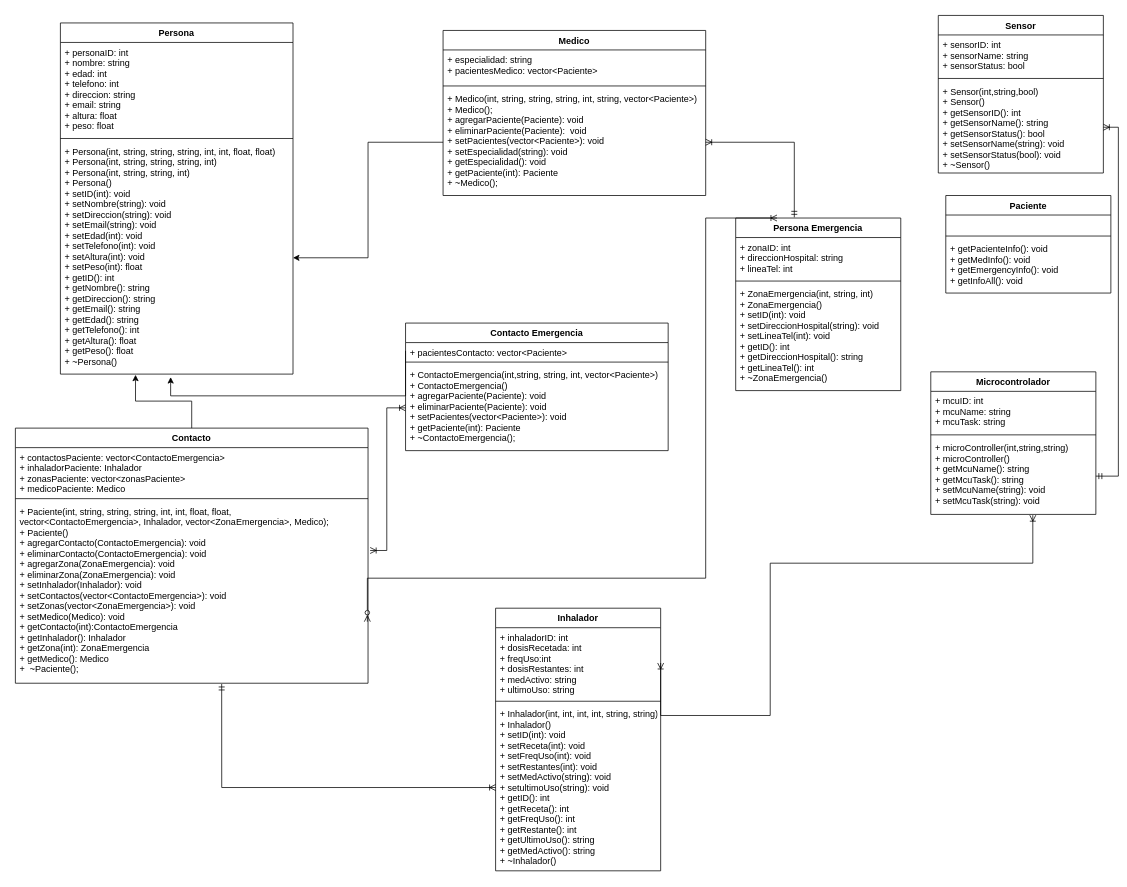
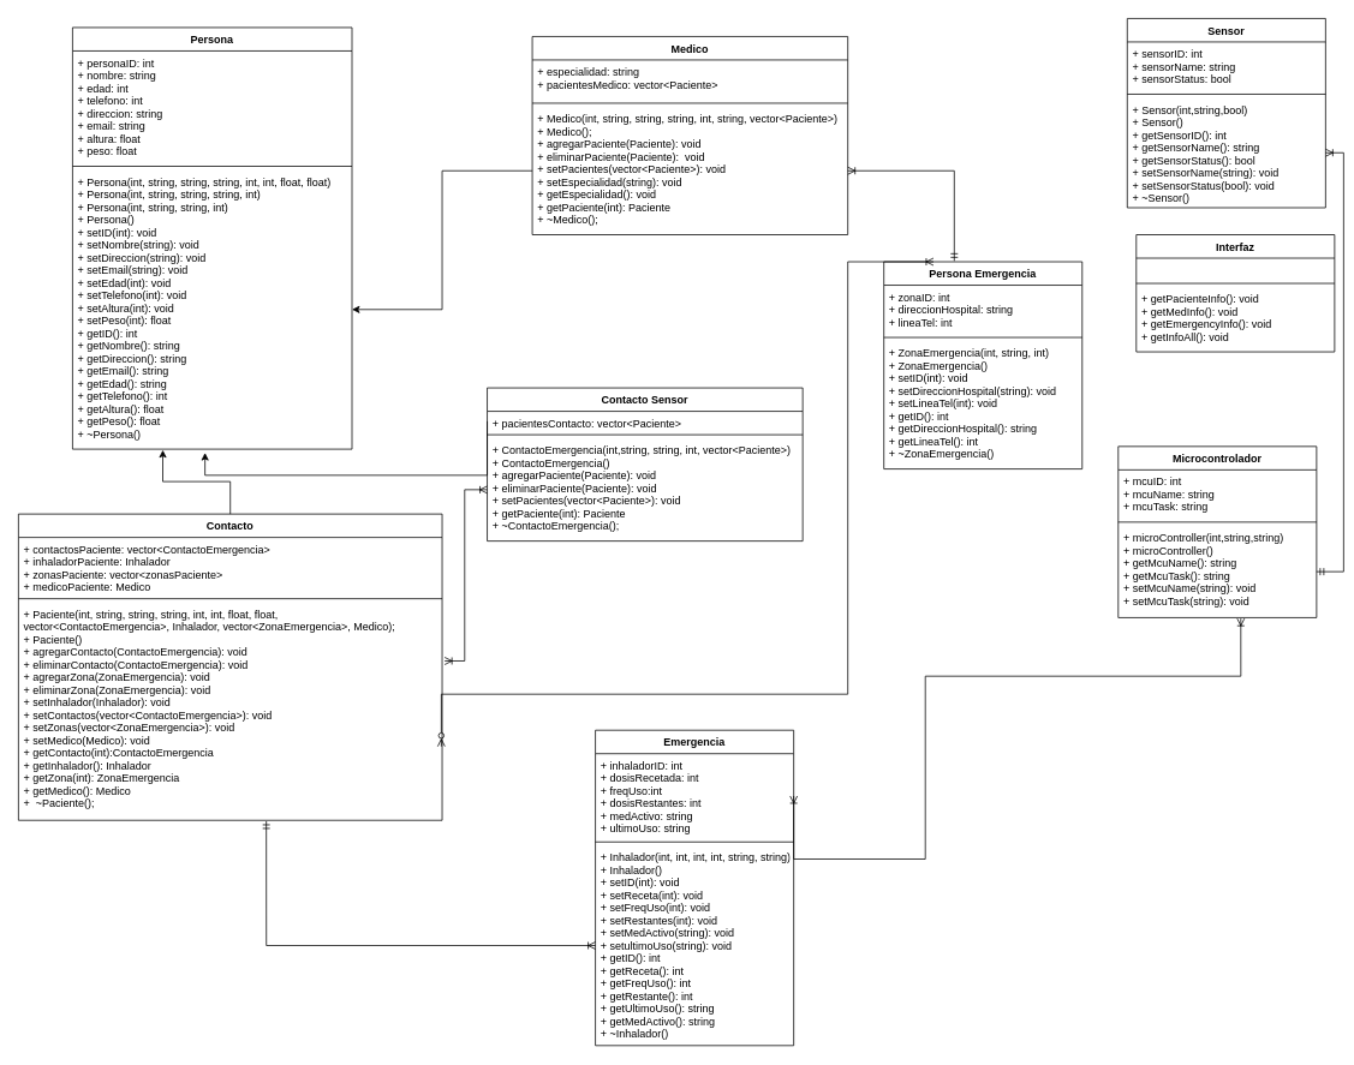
  <mxCell id="0" />
  <mxCell id="1" parent="0" />
  <mxCell id="2" value="Contacto" style="swimlane;fontStyle=1;align=center;verticalAlign=top;childLayout=stackLayout;horizontal=1;startSize=26;horizontalStack=0;resizeParent=1;resizeParentMax=0;resizeLast=0;collapsible=1;marginBottom=0;" parent="1" vertex="1"><mxGeometry x="20" y="570" width="470" height="340" as="geometry" /></mxCell>
  <mxCell id="3" value="+ contactosPaciente: vector&lt;ContactoEmergencia&gt;&#10;+ inhaladorPaciente: Inhalador&#10;+ zonasPaciente: vector&lt;zonasPaciente&gt;&#10;+ medicoPaciente: Medico&#10;" style="text;strokeColor=none;fillColor=none;align=left;verticalAlign=top;spacingLeft=4;spacingRight=4;overflow=hidden;rotatable=0;points=[[0,0.5],[1,0.5]];portConstraint=eastwest;" parent="2" vertex="1"><mxGeometry y="26" width="470" height="64" as="geometry" /></mxCell>
  <mxCell id="4" value="" style="line;strokeWidth=1;fillColor=none;align=left;verticalAlign=middle;spacingTop=-1;spacingLeft=3;spacingRight=3;rotatable=0;labelPosition=right;points=[];portConstraint=eastwest;strokeColor=inherit;" parent="2" vertex="1"><mxGeometry y="90" width="470" height="8" as="geometry" /></mxCell>
  <mxCell id="5" value="+ Paciente(int, string, string, string, int, int, float, float, &#10;vector&lt;ContactoEmergencia&gt;, Inhalador, vector&lt;ZonaEmergencia&gt;, Medico);&#10;+ Paciente()&#10;+ agregarContacto(ContactoEmergencia): void&#10;+ eliminarContacto(ContactoEmergencia): void &#10;+ agregarZona(ZonaEmergencia): void &#10;+ eliminarZona(ZonaEmergencia): void&#10;+ setInhalador(Inhalador): void &#10;+ setContactos(vector&lt;ContactoEmergencia&gt;): void &#10;+ setZonas(vector&lt;ZonaEmergencia&gt;): void &#10;+ setMedico(Medico): void&#10;+ getContacto(int):ContactoEmergencia&#10;+ getInhalador(): Inhalador &#10;+ getZona(int): ZonaEmergencia &#10;+ getMedico(): Medico &#10;+  ~Paciente();" style="text;strokeColor=none;fillColor=none;align=left;verticalAlign=top;spacingLeft=4;spacingRight=4;overflow=hidden;rotatable=0;points=[[0,0.5],[1,0.5]];portConstraint=eastwest;" parent="2" vertex="1"><mxGeometry y="98" width="470" height="242" as="geometry" /></mxCell>
  <mxCell id="6" value="Persona" style="swimlane;fontStyle=1;align=center;verticalAlign=top;childLayout=stackLayout;horizontal=1;startSize=26;horizontalStack=0;resizeParent=1;resizeParentMax=0;resizeLast=0;collapsible=1;marginBottom=0;" parent="1" vertex="1"><mxGeometry x="80" y="30" width="310" height="468" as="geometry" /></mxCell>
  <mxCell id="7" value="+ personaID: int&#10;+ nombre: string&#10;+ edad: int&#10;+ telefono: int&#10;+ direccion: string&#10;+ email: string&#10;+ altura: float&#10;+ peso: float" style="text;strokeColor=none;fillColor=none;align=left;verticalAlign=top;spacingLeft=4;spacingRight=4;overflow=hidden;rotatable=0;points=[[0,0.5],[1,0.5]];portConstraint=eastwest;" parent="6" vertex="1"><mxGeometry y="26" width="310" height="124" as="geometry" /></mxCell>
  <mxCell id="8" value="" style="line;strokeWidth=1;fillColor=none;align=left;verticalAlign=middle;spacingTop=-1;spacingLeft=3;spacingRight=3;rotatable=0;labelPosition=right;points=[];portConstraint=eastwest;strokeColor=inherit;" parent="6" vertex="1"><mxGeometry y="150" width="310" height="8" as="geometry" /></mxCell>
  <mxCell id="9" value="+ Persona(int, string, string, string, int, int, float, float)&#10;+ Persona(int, string, string, string, int)&#10;+ Persona(int, string, string, int)&#10;+ Persona()&#10;+ setID(int): void&#10;+ setNombre(string): void&#10;+ setDireccion(string): void&#10;+ setEmail(string): void&#10;+ setEdad(int): void&#10;+ setTelefono(int): void&#10;+ setAltura(int): void&#10;+ setPeso(int): float&#10;+ getID(): int&#10;+ getNombre(): string&#10;+ getDireccion(): string&#10;+ getEmail(): string&#10;+ getEdad(): string&#10;+ getTelefono(): int&#10;+ getAltura(): float&#10;+ getPeso(): float&#10;+ ~Persona()&#10;&#10;" style="text;strokeColor=none;fillColor=none;align=left;verticalAlign=top;spacingLeft=4;spacingRight=4;overflow=hidden;rotatable=0;points=[[0,0.5],[1,0.5]];portConstraint=eastwest;" parent="6" vertex="1"><mxGeometry y="158" width="310" height="310" as="geometry" /></mxCell>
- <mxCell id="10" value="Inhalador" style="swimlane;fontStyle=1;align=center;verticalAlign=top;childLayout=stackLayout;horizontal=1;startSize=26;horizontalStack=0;resizeParent=1;resizeParentMax=0;resizeLast=0;collapsible=1;marginBottom=0;" parent="1" vertex="1"><mxGeometry x="660" y="810" width="220" height="350" as="geometry" /></mxCell>
+ <mxCell id="10" value="Emergencia" style="swimlane;fontStyle=1;align=center;verticalAlign=top;childLayout=stackLayout;horizontal=1;startSize=26;horizontalStack=0;resizeParent=1;resizeParentMax=0;resizeLast=0;collapsible=1;marginBottom=0;" parent="1" vertex="1"><mxGeometry x="660" y="810" width="220" height="350" as="geometry" /></mxCell>
  <mxCell id="11" value="+ inhaladorID: int&#10;+ dosisRecetada: int&#10;+ freqUso:int &#10;+ dosisRestantes: int&#10;+ medActivo: string&#10;+ ultimoUso: string" style="text;strokeColor=none;fillColor=none;align=left;verticalAlign=top;spacingLeft=4;spacingRight=4;overflow=hidden;rotatable=0;points=[[0,0.5],[1,0.5]];portConstraint=eastwest;" parent="10" vertex="1"><mxGeometry y="26" width="220" height="94" as="geometry" /></mxCell>
  <mxCell id="12" value="" style="line;strokeWidth=1;fillColor=none;align=left;verticalAlign=middle;spacingTop=-1;spacingLeft=3;spacingRight=3;rotatable=0;labelPosition=right;points=[];portConstraint=eastwest;strokeColor=inherit;" parent="10" vertex="1"><mxGeometry y="120" width="220" height="8" as="geometry" /></mxCell>
  <mxCell id="13" value="+ Inhalador(int, int, int, int, string, string)&#10;+ Inhalador()&#10;+ setID(int): void &#10;+ setReceta(int): void &#10;+ setFreqUso(int): void &#10;+ setRestantes(int): void &#10;+ setMedActivo(string): void &#10;+ setultimoUso(string): void &#10;+ getID(): int &#10;+ getReceta(): int&#10;+ getFreqUso(): int&#10;+ getRestante(): int&#10;+ getUltimoUso(): string&#10;+ getMedActivo(): string&#10;+ ~Inhalador()" style="text;strokeColor=none;fillColor=none;align=left;verticalAlign=top;spacingLeft=4;spacingRight=4;overflow=hidden;rotatable=0;points=[[0,0.5],[1,0.5]];portConstraint=eastwest;" parent="10" vertex="1"><mxGeometry y="128" width="220" height="222" as="geometry" /></mxCell>
- <mxCell id="14" value="Contacto Emergencia" style="swimlane;fontStyle=1;align=center;verticalAlign=top;childLayout=stackLayout;horizontal=1;startSize=26;horizontalStack=0;resizeParent=1;resizeParentMax=0;resizeLast=0;collapsible=1;marginBottom=0;" parent="1" vertex="1"><mxGeometry x="540" y="430" width="350" height="170" as="geometry" /></mxCell>
+ <mxCell id="14" value="Contacto Sensor" style="swimlane;fontStyle=1;align=center;verticalAlign=top;childLayout=stackLayout;horizontal=1;startSize=26;horizontalStack=0;resizeParent=1;resizeParentMax=0;resizeLast=0;collapsible=1;marginBottom=0;" parent="1" vertex="1"><mxGeometry x="540" y="430" width="350" height="170" as="geometry" /></mxCell>
  <mxCell id="15" value="+ pacientesContacto: vector&lt;Paciente&gt;" style="text;strokeColor=none;fillColor=none;align=left;verticalAlign=top;spacingLeft=4;spacingRight=4;overflow=hidden;rotatable=0;points=[[0,0.5],[1,0.5]];portConstraint=eastwest;" parent="14" vertex="1"><mxGeometry y="26" width="350" height="22" as="geometry" /></mxCell>
  <mxCell id="16" value="" style="line;strokeWidth=1;fillColor=none;align=left;verticalAlign=middle;spacingTop=-1;spacingLeft=3;spacingRight=3;rotatable=0;labelPosition=right;points=[];portConstraint=eastwest;strokeColor=inherit;" parent="14" vertex="1"><mxGeometry y="48" width="350" height="8" as="geometry" /></mxCell>
  <mxCell id="17" value="+ ContactoEmergencia(int,string, string, int, vector&lt;Paciente&gt;)&#10;+ ContactoEmergencia()&#10;+ agregarPaciente(Paciente): void &#10;+ eliminarPaciente(Paciente): void &#10;+ setPacientes(vector&lt;Paciente&gt;): void &#10;+ getPaciente(int): Paciente &#10;+ ~ContactoEmergencia();" style="text;strokeColor=none;fillColor=none;align=left;verticalAlign=top;spacingLeft=4;spacingRight=4;overflow=hidden;rotatable=0;points=[[0,0.5],[1,0.5]];portConstraint=eastwest;" parent="14" vertex="1"><mxGeometry y="56" width="350" height="114" as="geometry" /></mxCell>
  <mxCell id="18" value="Medico" style="swimlane;fontStyle=1;align=center;verticalAlign=top;childLayout=stackLayout;horizontal=1;startSize=26;horizontalStack=0;resizeParent=1;resizeParentMax=0;resizeLast=0;collapsible=1;marginBottom=0;" vertex="1" parent="1"><mxGeometry x="590" y="40" width="350" height="220" as="geometry" /></mxCell>
  <mxCell id="19" value="+ especialidad: string&#10;+ pacientesMedico: vector&lt;Paciente&gt;&#10;" style="text;strokeColor=none;fillColor=none;align=left;verticalAlign=top;spacingLeft=4;spacingRight=4;overflow=hidden;rotatable=0;points=[[0,0.5],[1,0.5]];portConstraint=eastwest;" vertex="1" parent="18"><mxGeometry y="26" width="350" height="44" as="geometry" /></mxCell>
  <mxCell id="20" value="" style="line;strokeWidth=1;fillColor=none;align=left;verticalAlign=middle;spacingTop=-1;spacingLeft=3;spacingRight=3;rotatable=0;labelPosition=right;points=[];portConstraint=eastwest;strokeColor=inherit;" vertex="1" parent="18"><mxGeometry y="70" width="350" height="8" as="geometry" /></mxCell>
  <mxCell id="21" value="+ Medico(int, string, string, string, int, string, vector&lt;Paciente&gt;)&#10;+ Medico();&#10;+ agregarPaciente(Paciente): void &#10;+ eliminarPaciente(Paciente):  void&#10;+ setPacientes(vector&lt;Paciente&gt;): void &#10;+ setEspecialidad(string): void&#10;+ getEspecialidad(): void &#10;+ getPaciente(int): Paciente&#10;+ ~Medico();" style="text;strokeColor=none;fillColor=none;align=left;verticalAlign=top;spacingLeft=4;spacingRight=4;overflow=hidden;rotatable=0;points=[[0,0.5],[1,0.5]];portConstraint=eastwest;" vertex="1" parent="18"><mxGeometry y="78" width="350" height="142" as="geometry" /></mxCell>
  <mxCell id="22" style="edgeStyle=orthogonalEdgeStyle;rounded=0;orthogonalLoop=1;jettySize=auto;html=1;exitX=0.5;exitY=0;exitDx=0;exitDy=0;entryX=0.323;entryY=1.003;entryDx=0;entryDy=0;entryPerimeter=0;" edge="1" parent="1" source="2" target="9"><mxGeometry relative="1" as="geometry" /></mxCell>
  <mxCell id="23" style="edgeStyle=orthogonalEdgeStyle;rounded=0;orthogonalLoop=1;jettySize=auto;html=1;exitX=0;exitY=0.5;exitDx=0;exitDy=0;entryX=0.474;entryY=1.013;entryDx=0;entryDy=0;entryPerimeter=0;" edge="1" parent="1" source="15" target="9"><mxGeometry relative="1" as="geometry"><Array as="points"><mxPoint x="227" y="527" /></Array></mxGeometry></mxCell>
  <mxCell id="24" style="edgeStyle=orthogonalEdgeStyle;rounded=0;orthogonalLoop=1;jettySize=auto;html=1;exitX=0;exitY=0.5;exitDx=0;exitDy=0;" edge="1" parent="1" source="21" target="9"><mxGeometry relative="1" as="geometry" /></mxCell>
  <mxCell id="25" value="Persona Emergencia" style="swimlane;fontStyle=1;align=center;verticalAlign=top;childLayout=stackLayout;horizontal=1;startSize=26;horizontalStack=0;resizeParent=1;resizeParentMax=0;resizeLast=0;collapsible=1;marginBottom=0;" vertex="1" parent="1"><mxGeometry x="980" y="290" width="220" height="230" as="geometry" /></mxCell>
  <mxCell id="26" value="+ zonaID: int&#10;+ direccionHospital: string&#10;+ lineaTel: int" style="text;strokeColor=none;fillColor=none;align=left;verticalAlign=top;spacingLeft=4;spacingRight=4;overflow=hidden;rotatable=0;points=[[0,0.5],[1,0.5]];portConstraint=eastwest;" vertex="1" parent="25"><mxGeometry y="26" width="220" height="54" as="geometry" /></mxCell>
  <mxCell id="27" value="" style="line;strokeWidth=1;fillColor=none;align=left;verticalAlign=middle;spacingTop=-1;spacingLeft=3;spacingRight=3;rotatable=0;labelPosition=right;points=[];portConstraint=eastwest;strokeColor=inherit;" vertex="1" parent="25"><mxGeometry y="80" width="220" height="8" as="geometry" /></mxCell>
  <mxCell id="28" value="+ ZonaEmergencia(int, string, int)&#10;+ ZonaEmergencia()&#10;+ setID(int): void &#10;+ setDireccionHospital(string): void &#10;+ setLineaTel(int): void &#10;+ getID(): int &#10;+ getDireccionHospital(): string &#10;+ getLineaTel(): int &#10;+ ~ZonaEmergencia()" style="text;strokeColor=none;fillColor=none;align=left;verticalAlign=top;spacingLeft=4;spacingRight=4;overflow=hidden;rotatable=0;points=[[0,0.5],[1,0.5]];portConstraint=eastwest;" vertex="1" parent="25"><mxGeometry y="88" width="220" height="142" as="geometry" /></mxCell>
  <mxCell id="29" value="Sensor" style="swimlane;fontStyle=1;align=center;verticalAlign=top;childLayout=stackLayout;horizontal=1;startSize=26;horizontalStack=0;resizeParent=1;resizeParentMax=0;resizeLast=0;collapsible=1;marginBottom=0;" vertex="1" parent="1"><mxGeometry x="1250" y="20" width="220" height="210" as="geometry" /></mxCell>
  <mxCell id="30" value="+ sensorID: int&#10;+ sensorName: string&#10;+ sensorStatus: bool" style="text;strokeColor=none;fillColor=none;align=left;verticalAlign=top;spacingLeft=4;spacingRight=4;overflow=hidden;rotatable=0;points=[[0,0.5],[1,0.5]];portConstraint=eastwest;" vertex="1" parent="29"><mxGeometry y="26" width="220" height="54" as="geometry" /></mxCell>
  <mxCell id="31" value="" style="line;strokeWidth=1;fillColor=none;align=left;verticalAlign=middle;spacingTop=-1;spacingLeft=3;spacingRight=3;rotatable=0;labelPosition=right;points=[];portConstraint=eastwest;strokeColor=inherit;" vertex="1" parent="29"><mxGeometry y="80" width="220" height="8" as="geometry" /></mxCell>
  <mxCell id="32" value="+ Sensor(int,string,bool)&#10;+ Sensor()&#10;+ getSensorID(): int&#10;+ getSensorName(): string&#10;+ getSensorStatus(): bool&#10;+ setSensorName(string): void&#10;+ setSensorStatus(bool): void&#10;+ ~Sensor()" style="text;strokeColor=none;fillColor=none;align=left;verticalAlign=top;spacingLeft=4;spacingRight=4;overflow=hidden;rotatable=0;points=[[0,0.5],[1,0.5]];portConstraint=eastwest;" vertex="1" parent="29"><mxGeometry y="88" width="220" height="122" as="geometry" /></mxCell>
  <mxCell id="33" value="Microcontrolador" style="swimlane;fontStyle=1;align=center;verticalAlign=top;childLayout=stackLayout;horizontal=1;startSize=26;horizontalStack=0;resizeParent=1;resizeParentMax=0;resizeLast=0;collapsible=1;marginBottom=0;" vertex="1" parent="1"><mxGeometry x="1240" y="495" width="220" height="190" as="geometry" /></mxCell>
  <mxCell id="34" value="+ mcuID: int&#10;+ mcuName: string&#10;+ mcuTask: string" style="text;strokeColor=none;fillColor=none;align=left;verticalAlign=top;spacingLeft=4;spacingRight=4;overflow=hidden;rotatable=0;points=[[0,0.5],[1,0.5]];portConstraint=eastwest;" vertex="1" parent="33"><mxGeometry y="26" width="220" height="54" as="geometry" /></mxCell>
  <mxCell id="35" value="" style="line;strokeWidth=1;fillColor=none;align=left;verticalAlign=middle;spacingTop=-1;spacingLeft=3;spacingRight=3;rotatable=0;labelPosition=right;points=[];portConstraint=eastwest;strokeColor=inherit;" vertex="1" parent="33"><mxGeometry y="80" width="220" height="8" as="geometry" /></mxCell>
  <mxCell id="36" value="+ microController(int,string,string)&#10;+ microController()&#10;+ getMcuName(): string&#10;+ getMcuTask(): string&#10;+ setMcuName(string): void&#10;+ setMcuTask(string): void&#10;" style="text;strokeColor=none;fillColor=none;align=left;verticalAlign=top;spacingLeft=4;spacingRight=4;overflow=hidden;rotatable=0;points=[[0,0.5],[1,0.5]];portConstraint=eastwest;" vertex="1" parent="33"><mxGeometry y="88" width="220" height="102" as="geometry" /></mxCell>
- <mxCell id="37" value="Paciente" style="swimlane;fontStyle=1;align=center;verticalAlign=top;childLayout=stackLayout;horizontal=1;startSize=26;horizontalStack=0;resizeParent=1;resizeParentMax=0;resizeLast=0;collapsible=1;marginBottom=0;" vertex="1" parent="1"><mxGeometry x="1260" y="260" width="220" height="130" as="geometry" /></mxCell>
+ <mxCell id="37" value="Interfaz" style="swimlane;fontStyle=1;align=center;verticalAlign=top;childLayout=stackLayout;horizontal=1;startSize=26;horizontalStack=0;resizeParent=1;resizeParentMax=0;resizeLast=0;collapsible=1;marginBottom=0;" vertex="1" parent="1"><mxGeometry x="1260" y="260" width="220" height="130" as="geometry" /></mxCell>
  <mxCell id="38" value=" " style="text;strokeColor=none;fillColor=none;align=left;verticalAlign=top;spacingLeft=4;spacingRight=4;overflow=hidden;rotatable=0;points=[[0,0.5],[1,0.5]];portConstraint=eastwest;" vertex="1" parent="37"><mxGeometry y="26" width="220" height="24" as="geometry" /></mxCell>
  <mxCell id="39" value="" style="line;strokeWidth=1;fillColor=none;align=left;verticalAlign=middle;spacingTop=-1;spacingLeft=3;spacingRight=3;rotatable=0;labelPosition=right;points=[];portConstraint=eastwest;strokeColor=inherit;" vertex="1" parent="37"><mxGeometry y="50" width="220" height="8" as="geometry" /></mxCell>
  <mxCell id="40" value="+ getPacienteInfo(): void&#10;+ getMedInfo(): void&#10;+ getEmergencyInfo(): void&#10;+ getInfoAll(): void" style="text;strokeColor=none;fillColor=none;align=left;verticalAlign=top;spacingLeft=4;spacingRight=4;overflow=hidden;rotatable=0;points=[[0,0.5],[1,0.5]];portConstraint=eastwest;" vertex="1" parent="37"><mxGeometry y="58" width="220" height="72" as="geometry" /></mxCell>
  <mxCell id="41" style="edgeStyle=orthogonalEdgeStyle;rounded=0;orthogonalLoop=1;jettySize=auto;html=1;exitX=0;exitY=0.5;exitDx=0;exitDy=0;entryX=1.006;entryY=0.269;entryDx=0;entryDy=0;entryPerimeter=0;startArrow=ERoneToMany;startFill=0;endArrow=ERoneToMany;endFill=0;" edge="1" parent="1" source="17" target="5"><mxGeometry relative="1" as="geometry" /></mxCell>
  <mxCell id="42" style="edgeStyle=orthogonalEdgeStyle;rounded=0;orthogonalLoop=1;jettySize=auto;html=1;exitX=1;exitY=0.5;exitDx=0;exitDy=0;entryX=0.618;entryY=1.01;entryDx=0;entryDy=0;entryPerimeter=0;startArrow=ERoneToMany;startFill=0;endArrow=ERoneToMany;endFill=0;" edge="1" parent="1" source="11" target="36"><mxGeometry relative="1" as="geometry"><Array as="points"><mxPoint x="1026" y="953" /><mxPoint x="1026" y="750" /><mxPoint x="1376" y="750" /></Array></mxGeometry></mxCell>
  <mxCell id="43" style="edgeStyle=orthogonalEdgeStyle;rounded=0;orthogonalLoop=1;jettySize=auto;html=1;exitX=1;exitY=0.5;exitDx=0;exitDy=0;entryX=1;entryY=0.5;entryDx=0;entryDy=0;endArrow=ERoneToMany;endFill=0;startArrow=ERmandOne;startFill=0;" edge="1" parent="1" source="36" target="32"><mxGeometry relative="1" as="geometry" /></mxCell>
  <mxCell id="44" style="edgeStyle=orthogonalEdgeStyle;rounded=0;orthogonalLoop=1;jettySize=auto;html=1;exitX=0.25;exitY=0;exitDx=0;exitDy=0;entryX=0.998;entryY=0.661;entryDx=0;entryDy=0;entryPerimeter=0;endArrow=ERzeroToMany;endFill=0;startArrow=ERoneToMany;startFill=0;" edge="1" parent="1" source="25" target="5"><mxGeometry relative="1" as="geometry"><Array as="points"><mxPoint x="940" y="290" /><mxPoint x="940" y="770" /><mxPoint x="489" y="770" /></Array></mxGeometry></mxCell>
  <mxCell id="45" style="edgeStyle=orthogonalEdgeStyle;rounded=0;orthogonalLoop=1;jettySize=auto;html=1;exitX=1;exitY=0.5;exitDx=0;exitDy=0;entryX=0.355;entryY=-0.004;entryDx=0;entryDy=0;entryPerimeter=0;endArrow=ERmandOne;endFill=0;startArrow=ERoneToMany;startFill=0;" edge="1" parent="1" source="21" target="25"><mxGeometry relative="1" as="geometry" /></mxCell>
  <mxCell id="46" style="edgeStyle=orthogonalEdgeStyle;rounded=0;orthogonalLoop=1;jettySize=auto;html=1;exitX=0;exitY=0.5;exitDx=0;exitDy=0;startArrow=ERoneToMany;startFill=0;endArrow=ERmandOne;endFill=0;entryX=0.585;entryY=1.004;entryDx=0;entryDy=0;entryPerimeter=0;" edge="1" parent="1" source="13" target="5"><mxGeometry relative="1" as="geometry"><mxPoint x="340" y="880" as="targetPoint" /></mxGeometry></mxCell>
